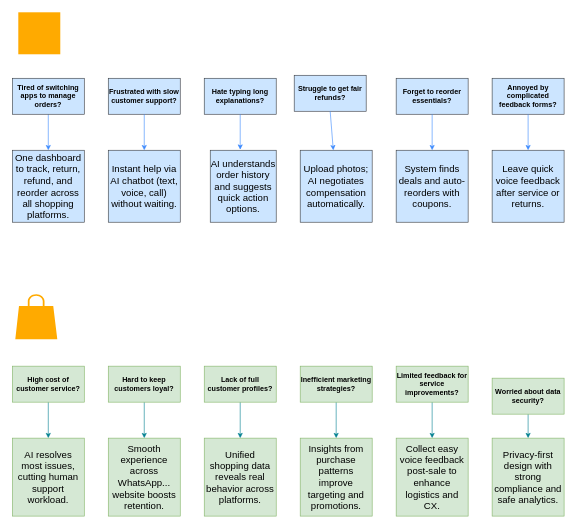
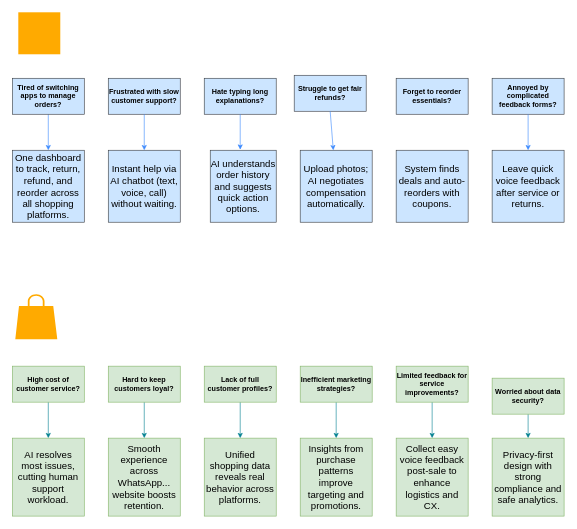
  <mxCell id="0" />
  <mxCell id="1" parent="0" />
  <mxCell id="2" value="&lt;span style=&quot;text-align: start; font-weight: 600;&quot; class=&quot;notion-enable-hover&quot; data-token-index=&quot;0&quot;&gt;Hate typing long explanations?&lt;/span&gt;" style="rounded=0;whiteSpace=wrap;html=1;fillColor=#cce5ff;strokeColor=#36393d;labelBackgroundColor=none;" parent="1" vertex="1"><mxGeometry x="340" y="130" width="120" height="60" as="geometry" /></mxCell>
  <mxCell id="3" value="&lt;span style=&quot;font-style: normal; font-variant-caps: normal; letter-spacing: normal; orphans: auto; text-align: start; text-indent: 0px; text-transform: none; white-space: normal; widows: auto; word-spacing: 0px; -webkit-text-size-adjust: auto; -webkit-text-stroke-width: 0px; text-decoration: none; caret-color: rgb(0, 0, 0); color: rgb(0, 0, 0); font-weight: 600;&quot; class=&quot;notion-enable-hover&quot; data-token-index=&quot;0&quot;&gt;Frustrated with slow customer support?&lt;/span&gt;" style="rounded=0;whiteSpace=wrap;html=1;fillColor=#cce5ff;strokeColor=#36393d;labelBackgroundColor=none;" parent="1" vertex="1"><mxGeometry x="180" y="130" width="120" height="60" as="geometry" /></mxCell>
  <mxCell id="4" value="" style="edgeStyle=orthogonalEdgeStyle;rounded=0;orthogonalLoop=1;jettySize=auto;html=1;strokeColor=light-dark(#3a88fe, #3fabb9);fontColor=#E4FDE1;fillColor=#F45B69;" parent="1" source="5" target="9" edge="1"><mxGeometry relative="1" as="geometry" /></mxCell>
  <mxCell id="5" value="&lt;span style=&quot;text-align: start; font-weight: 600;&quot; class=&quot;notion-enable-hover&quot; data-token-index=&quot;0&quot;&gt;Tired of switching apps to manage orders?&lt;/span&gt;" style="rounded=0;whiteSpace=wrap;html=1;fillColor=#cce5ff;strokeColor=#36393d;labelBackgroundColor=none;" parent="1" vertex="1"><mxGeometry x="20" y="130" width="120" height="60" as="geometry" /></mxCell>
  <mxCell id="6" value="&lt;span style=&quot;font-style: normal; font-variant-caps: normal; letter-spacing: normal; orphans: auto; text-align: start; text-indent: 0px; text-transform: none; white-space: normal; widows: auto; word-spacing: 0px; -webkit-text-size-adjust: auto; -webkit-text-stroke-width: 0px; text-decoration: none; caret-color: rgb(0, 0, 0); color: rgb(0, 0, 0); font-weight: 600;&quot; class=&quot;notion-enable-hover&quot; data-token-index=&quot;0&quot;&gt;Annoyed by complicated feedback forms?&lt;/span&gt;" style="rounded=0;whiteSpace=wrap;html=1;fillColor=#cce5ff;strokeColor=#36393d;labelBackgroundColor=none;" parent="1" vertex="1"><mxGeometry x="820" y="130" width="120" height="60" as="geometry" /></mxCell>
  <mxCell id="7" value="&lt;span style=&quot;text-align: start; font-weight: 600;&quot; class=&quot;notion-enable-hover&quot; data-token-index=&quot;0&quot;&gt;Forget to reorder essentials?&lt;/span&gt;" style="rounded=0;whiteSpace=wrap;html=1;fillColor=#cce5ff;strokeColor=#36393d;labelBackgroundColor=none;" parent="1" vertex="1"><mxGeometry x="660" y="130" width="120" height="60" as="geometry" /></mxCell>
  <mxCell id="8" value="&lt;span style=&quot;text-align: start; font-weight: 600;&quot; class=&quot;notion-enable-hover&quot; data-token-index=&quot;0&quot;&gt;Struggle to get fair refunds?&lt;/span&gt;" style="rounded=0;whiteSpace=wrap;html=1;fillColor=#cce5ff;strokeColor=#36393d;labelBackgroundColor=none;" parent="1" vertex="1"><mxGeometry x="490" y="125" width="120" height="60" as="geometry" /></mxCell>
  <mxCell id="9" value="&lt;span style=&quot;font-style: normal; font-variant-caps: normal; font-weight: 400; letter-spacing: normal; orphans: auto; text-align: start; text-indent: 0px; text-transform: none; white-space: normal; widows: auto; word-spacing: 0px; -webkit-text-size-adjust: auto; -webkit-text-stroke-width: 0px; text-decoration: none; caret-color: rgb(0, 0, 0); color: rgb(0, 0, 0); font-size: medium; float: none; display: inline !important;&quot;&gt;One dashboard to track, return, refund, and reorder across all shopping platforms.&lt;/span&gt;" style="rounded=0;whiteSpace=wrap;html=1;fillColor=#cce5ff;strokeColor=#36393d;labelBackgroundColor=none;" parent="1" vertex="1"><mxGeometry x="20" y="250" width="120" height="120" as="geometry" /></mxCell>
  <mxCell id="10" value="&lt;span style=&quot;text-align: start; font-size: medium;&quot;&gt;Instant help via AI chatbot (text, voice, call) without waiting.&lt;/span&gt;" style="rounded=0;whiteSpace=wrap;html=1;fillColor=#cce5ff;strokeColor=#36393d;labelBackgroundColor=none;" parent="1" vertex="1"><mxGeometry x="180" y="250" width="120" height="120" as="geometry" /></mxCell>
  <mxCell id="11" value="&lt;span style=&quot;text-align: start; font-size: medium;&quot;&gt;AI understands order history and suggests quick action options.&lt;/span&gt;" style="rounded=0;whiteSpace=wrap;html=1;fillColor=#cce5ff;strokeColor=#36393d;labelBackgroundColor=none;" parent="1" vertex="1"><mxGeometry x="350" y="250" width="110" height="120" as="geometry" /></mxCell>
  <mxCell id="12" value="&lt;span style=&quot;font-style: normal; font-variant-caps: normal; font-weight: 400; letter-spacing: normal; orphans: auto; text-align: start; text-indent: 0px; text-transform: none; white-space: normal; widows: auto; word-spacing: 0px; -webkit-text-size-adjust: auto; -webkit-text-stroke-width: 0px; text-decoration: none; caret-color: rgb(0, 0, 0); color: rgb(0, 0, 0); font-size: medium; float: none; display: inline !important;&quot;&gt;Upload photos; AI negotiates compensation automatically.&lt;/span&gt;" style="rounded=0;whiteSpace=wrap;html=1;fillColor=#cce5ff;strokeColor=#36393d;labelBackgroundColor=none;" parent="1" vertex="1"><mxGeometry x="500" y="250" width="120" height="120" as="geometry" /></mxCell>
  <mxCell id="13" value="&lt;span style=&quot;text-align: start; font-size: medium;&quot;&gt;System finds deals and auto-reorders with coupons.&lt;/span&gt;" style="rounded=0;whiteSpace=wrap;html=1;fillColor=#cce5ff;strokeColor=#36393d;labelBackgroundColor=none;" parent="1" vertex="1"><mxGeometry x="660" y="250" width="120" height="120" as="geometry" /></mxCell>
  <mxCell id="14" value="&lt;span style=&quot;text-align: start; font-size: medium;&quot;&gt;Leave quick voice feedback after service or returns.&lt;/span&gt;" style="rounded=0;whiteSpace=wrap;html=1;fillColor=#cce5ff;strokeColor=#36393d;labelBackgroundColor=none;" parent="1" vertex="1"><mxGeometry x="820" y="250" width="120" height="120" as="geometry" /></mxCell>
  <mxCell id="15" value="" style="endArrow=classic;html=1;rounded=0;entryX=0.5;entryY=0;entryDx=0;entryDy=0;exitX=0.5;exitY=1;exitDx=0;exitDy=0;labelBackgroundColor=none;strokeColor=light-dark(#3a88fe, #babdc0);fontColor=default;fillColor=#cce5ff;" parent="1" source="3" target="10" edge="1"><mxGeometry width="50" height="50" relative="1" as="geometry"><mxPoint x="330" y="420" as="sourcePoint" /><mxPoint x="380" y="370" as="targetPoint" /></mxGeometry></mxCell>
  <mxCell id="16" value="" style="endArrow=classic;html=1;rounded=0;exitX=0.5;exitY=1;exitDx=0;exitDy=0;labelBackgroundColor=none;strokeColor=light-dark(#3a88fe, #babdc0);fontColor=default;fillColor=#cce5ff;" parent="1" source="2" edge="1"><mxGeometry width="50" height="50" relative="1" as="geometry"><mxPoint x="330" y="420" as="sourcePoint" /><mxPoint x="400" y="249" as="targetPoint" /></mxGeometry></mxCell>
  <mxCell id="17" value="" style="endArrow=classic;html=1;rounded=0;exitX=0.5;exitY=1;exitDx=0;exitDy=0;labelBackgroundColor=none;strokeColor=light-dark(#3a88fe, #ededed);fontColor=default;fillColor=#cce5ff;" parent="1" source="8" target="12" edge="1"><mxGeometry width="50" height="50" relative="1" as="geometry"><mxPoint x="330" y="420" as="sourcePoint" /><mxPoint x="380" y="370" as="targetPoint" /></mxGeometry></mxCell>
- <mxCell id="18" value="" style="endArrow=classic;html=1;rounded=0;exitX=0.5;exitY=1;exitDx=0;exitDy=0;labelBackgroundColor=none;strokeColor=light-dark(#3a88fe, #babdc0);fontColor=default;fillColor=#cce5ff;" parent="1" source="7" target="13" edge="1"><mxGeometry width="50" height="50" relative="1" as="geometry"><mxPoint x="570" y="200" as="sourcePoint" /><mxPoint x="570" y="260" as="targetPoint" /></mxGeometry></mxCell>
  <mxCell id="19" value="" style="endArrow=classic;html=1;rounded=0;exitX=0.5;exitY=1;exitDx=0;exitDy=0;labelBackgroundColor=none;strokeColor=light-dark(#3a88fe, #ededed);fontColor=default;fillColor=#cce5ff;" parent="1" source="6" target="14" edge="1"><mxGeometry width="50" height="50" relative="1" as="geometry"><mxPoint x="580" y="210" as="sourcePoint" /><mxPoint x="580" y="270" as="targetPoint" /></mxGeometry></mxCell>
  <mxCell id="20" style="edgeStyle=orthogonalEdgeStyle;rounded=0;orthogonalLoop=1;jettySize=auto;html=1;exitX=0.5;exitY=1;exitDx=0;exitDy=0;entryX=0.5;entryY=0;entryDx=0;entryDy=0;strokeColor=#028090;fontColor=#E4FDE1;fillColor=#F45B69;" parent="1" source="21" target="37" edge="1"><mxGeometry relative="1" as="geometry" /></mxCell>
  <mxCell id="21" value="&lt;span style=&quot;text-align: start; font-weight: 600;&quot; class=&quot;notion-enable-hover&quot; data-token-index=&quot;0&quot;&gt;Worried about data security?&lt;/span&gt;" style="rounded=0;whiteSpace=wrap;html=1;labelBackgroundColor=none;fillColor=#d5e8d4;strokeColor=#82b366;" parent="1" vertex="1"><mxGeometry x="820" y="630" width="120" height="60" as="geometry" /></mxCell>
  <mxCell id="22" style="edgeStyle=orthogonalEdgeStyle;rounded=0;orthogonalLoop=1;jettySize=auto;html=1;exitX=0.5;exitY=1;exitDx=0;exitDy=0;strokeColor=#028090;fontColor=#E4FDE1;fillColor=#F45B69;" parent="1" source="23" target="36" edge="1"><mxGeometry relative="1" as="geometry" /></mxCell>
  <mxCell id="23" value="&lt;span style=&quot;text-align: start; font-weight: 600;&quot; class=&quot;notion-enable-hover&quot; data-token-index=&quot;0&quot;&gt;Limited feedback for service improvements?&lt;/span&gt;" style="rounded=0;whiteSpace=wrap;html=1;labelBackgroundColor=none;fillColor=#d5e8d4;strokeColor=#82b366;" parent="1" vertex="1"><mxGeometry x="660" y="610" width="120" height="60" as="geometry" /></mxCell>
  <mxCell id="24" style="edgeStyle=orthogonalEdgeStyle;rounded=0;orthogonalLoop=1;jettySize=auto;html=1;exitX=0.5;exitY=1;exitDx=0;exitDy=0;entryX=0.5;entryY=0;entryDx=0;entryDy=0;strokeColor=#028090;fontColor=#E4FDE1;fillColor=#F45B69;" parent="1" source="25" target="35" edge="1"><mxGeometry relative="1" as="geometry" /></mxCell>
  <mxCell id="25" value="&lt;span style=&quot;text-align: start; font-weight: 600;&quot; class=&quot;notion-enable-hover&quot; data-token-index=&quot;0&quot;&gt;Inefficient marketing strategies?&lt;/span&gt;" style="rounded=0;whiteSpace=wrap;html=1;labelBackgroundColor=none;fillColor=#d5e8d4;strokeColor=#82b366;" parent="1" vertex="1"><mxGeometry x="500" y="610" width="120" height="60" as="geometry" /></mxCell>
  <mxCell id="26" style="edgeStyle=orthogonalEdgeStyle;rounded=0;orthogonalLoop=1;jettySize=auto;html=1;exitX=0.5;exitY=1;exitDx=0;exitDy=0;entryX=0.5;entryY=0;entryDx=0;entryDy=0;strokeColor=#028090;fontColor=#E4FDE1;fillColor=#F45B69;" parent="1" source="27" target="34" edge="1"><mxGeometry relative="1" as="geometry" /></mxCell>
  <mxCell id="27" value="&lt;span style=&quot;text-align: start; font-weight: 600;&quot; class=&quot;notion-enable-hover&quot; data-token-index=&quot;0&quot;&gt;Lack of full customer profiles?&lt;/span&gt;" style="rounded=0;whiteSpace=wrap;html=1;labelBackgroundColor=none;fillColor=#d5e8d4;strokeColor=#82b366;" parent="1" vertex="1"><mxGeometry x="340" y="610" width="120" height="60" as="geometry" /></mxCell>
  <mxCell id="28" style="edgeStyle=orthogonalEdgeStyle;rounded=0;orthogonalLoop=1;jettySize=auto;html=1;exitX=0.5;exitY=1;exitDx=0;exitDy=0;entryX=0.5;entryY=0;entryDx=0;entryDy=0;strokeColor=#028090;fontColor=#E4FDE1;fillColor=#F45B69;" parent="1" source="29" target="33" edge="1"><mxGeometry relative="1" as="geometry" /></mxCell>
  <mxCell id="29" value="&lt;span style=&quot;text-align: start; font-weight: 600;&quot; class=&quot;notion-enable-hover&quot; data-token-index=&quot;0&quot;&gt;Hard to keep customers loyal?&lt;/span&gt;" style="rounded=0;whiteSpace=wrap;html=1;labelBackgroundColor=none;fillColor=#d5e8d4;strokeColor=#82b366;" parent="1" vertex="1"><mxGeometry x="180" y="610" width="120" height="60" as="geometry" /></mxCell>
  <mxCell id="30" style="edgeStyle=orthogonalEdgeStyle;rounded=0;orthogonalLoop=1;jettySize=auto;html=1;exitX=0.5;exitY=1;exitDx=0;exitDy=0;entryX=0.5;entryY=0;entryDx=0;entryDy=0;strokeColor=#028090;fontColor=#E4FDE1;fillColor=#F45B69;" parent="1" source="31" target="32" edge="1"><mxGeometry relative="1" as="geometry" /></mxCell>
  <mxCell id="31" value="&lt;span style=&quot;text-align: start; font-weight: 600;&quot; class=&quot;notion-enable-hover&quot; data-token-index=&quot;0&quot;&gt;High cost of customer service?&lt;/span&gt;" style="rounded=0;whiteSpace=wrap;html=1;labelBackgroundColor=none;fillColor=#d5e8d4;strokeColor=#82b366;" parent="1" vertex="1"><mxGeometry x="20" y="610" width="120" height="60" as="geometry" /></mxCell>
  <mxCell id="32" value="&lt;span style=&quot;font-style: normal; font-variant-caps: normal; font-weight: 400; letter-spacing: normal; orphans: auto; text-align: start; text-indent: 0px; text-transform: none; white-space: normal; widows: auto; word-spacing: 0px; -webkit-text-size-adjust: auto; -webkit-text-stroke-width: 0px; text-decoration: none; caret-color: rgb(0, 0, 0); color: rgb(0, 0, 0); font-size: medium; float: none; display: inline !important;&quot;&gt;AI resolves most issues, cutting human support workload.&lt;/span&gt;" style="rounded=0;whiteSpace=wrap;html=1;labelBackgroundColor=none;fillColor=#d5e8d4;strokeColor=#82b366;" parent="1" vertex="1"><mxGeometry x="20" y="730" width="120" height="130" as="geometry" /></mxCell>
  <mxCell id="33" value="&lt;span style=&quot;font-style: normal; font-variant-caps: normal; font-weight: 400; letter-spacing: normal; orphans: auto; text-align: start; text-indent: 0px; text-transform: none; white-space: normal; widows: auto; word-spacing: 0px; -webkit-text-size-adjust: auto; -webkit-text-stroke-width: 0px; text-decoration: none; caret-color: rgb(0, 0, 0); color: rgb(0, 0, 0); font-size: medium; float: none; display: inline !important;&quot;&gt;Smooth experience across WhatsApp... website boosts retention.&lt;/span&gt;" style="rounded=0;whiteSpace=wrap;html=1;labelBackgroundColor=none;fillColor=#d5e8d4;strokeColor=#82b366;" parent="1" vertex="1"><mxGeometry x="180" y="730" width="120" height="130" as="geometry" /></mxCell>
  <mxCell id="34" value="&lt;span style=&quot;font-style: normal; font-variant-caps: normal; font-weight: 400; letter-spacing: normal; orphans: auto; text-align: start; text-indent: 0px; text-transform: none; white-space: normal; widows: auto; word-spacing: 0px; -webkit-text-size-adjust: auto; -webkit-text-stroke-width: 0px; text-decoration: none; caret-color: rgb(0, 0, 0); color: rgb(0, 0, 0); font-size: medium; float: none; display: inline !important;&quot;&gt;Unified shopping data reveals real behavior across platforms.&lt;/span&gt;" style="rounded=0;whiteSpace=wrap;html=1;labelBackgroundColor=none;fillColor=#d5e8d4;strokeColor=#82b366;" parent="1" vertex="1"><mxGeometry x="340" y="730" width="120" height="130" as="geometry" /></mxCell>
  <mxCell id="35" value="&lt;span style=&quot;font-style: normal; font-variant-caps: normal; font-weight: 400; letter-spacing: normal; orphans: auto; text-align: start; text-indent: 0px; text-transform: none; white-space: normal; widows: auto; word-spacing: 0px; -webkit-text-size-adjust: auto; -webkit-text-stroke-width: 0px; text-decoration: none; caret-color: rgb(0, 0, 0); color: rgb(0, 0, 0); font-size: medium; float: none; display: inline !important;&quot;&gt;Insights from purchase patterns improve targeting and promotions.&lt;/span&gt;" style="rounded=0;whiteSpace=wrap;html=1;labelBackgroundColor=none;fillColor=#d5e8d4;strokeColor=#82b366;" parent="1" vertex="1"><mxGeometry x="500" y="730" width="120" height="130" as="geometry" /></mxCell>
  <mxCell id="36" value="&lt;span style=&quot;font-style: normal; font-variant-caps: normal; font-weight: 400; letter-spacing: normal; orphans: auto; text-align: start; text-indent: 0px; text-transform: none; white-space: normal; widows: auto; word-spacing: 0px; -webkit-text-size-adjust: auto; -webkit-text-stroke-width: 0px; text-decoration: none; caret-color: rgb(0, 0, 0); color: rgb(0, 0, 0); font-size: medium; float: none; display: inline !important;&quot;&gt;Collect easy voice feedback post-sale to enhance logistics and CX.&lt;/span&gt;" style="rounded=0;whiteSpace=wrap;html=1;labelBackgroundColor=none;fillColor=#d5e8d4;strokeColor=#82b366;" parent="1" vertex="1"><mxGeometry x="660" y="730" width="120" height="130" as="geometry" /></mxCell>
  <mxCell id="37" value="&lt;span style=&quot;font-style: normal; font-variant-caps: normal; font-weight: 400; letter-spacing: normal; orphans: auto; text-align: start; text-indent: 0px; text-transform: none; white-space: normal; widows: auto; word-spacing: 0px; -webkit-text-size-adjust: auto; -webkit-text-stroke-width: 0px; text-decoration: none; caret-color: rgb(0, 0, 0); color: rgb(0, 0, 0); font-size: medium; float: none; display: inline !important;&quot;&gt;Privacy-first design with strong compliance and safe analytics.&lt;/span&gt;" style="rounded=0;whiteSpace=wrap;html=1;labelBackgroundColor=none;fillColor=#d5e8d4;strokeColor=#82b366;" parent="1" vertex="1"><mxGeometry x="820" y="730" width="120" height="130" as="geometry" /></mxCell>
  <mxCell id="38" value="" style="points=[];aspect=fixed;html=1;align=center;shadow=0;dashed=0;fillColor=light-dark(#FFAA00,#E9690E);strokeColor=none;shape=mxgraph.alibaba_cloud.user;fontColor=#E4FDE1;" parent="1" vertex="1"><mxGeometry x="30" y="20" width="70" height="70" as="geometry" /></mxCell>
  <mxCell id="39" value="" style="sketch=0;pointerEvents=1;shadow=0;dashed=0;html=1;strokeColor=none;fillColor=light-dark(#FFAA00,#E9690E);labelPosition=center;verticalLabelPosition=bottom;verticalAlign=top;outlineConnect=0;align=center;shape=mxgraph.office.concepts.marketplace_shopping_bag;fontColor=#E4FDE1;" parent="1" vertex="1"><mxGeometry x="25" y="490" width="70" height="75" as="geometry" /></mxCell>
